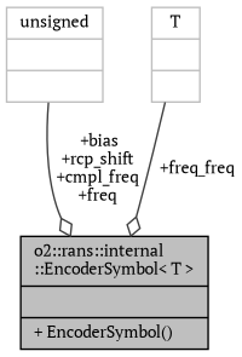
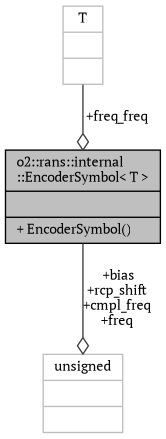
  digraph {
    fontname="PT Serif"
    node [color=grey75 fontname="PT Serif" fontsize=10 shape=record]
    edge [arrowhead=odiamond color=grey25 fontname="PT Serif" fontsize=10 labelfontname=Helvetica labelfontsize=10 style=solid]
    n1 [color=black fillcolor=grey75 fontcolor=black height=0.2 label="{o2::rans::internal\l::EncoderSymbol\< T \>\n||+ EncoderSymbol()\l}" style=filled width=0.4]
    n2 [height=0.2 label="{unsigned\n||}" width=0.4]
    n3 [height=0.2 label="{T\n||}" width=0.4]
-   n2 -> n1 [label=" +bias\n+rcp_shift\n+cmpl_freq\n+freq"]
+   n1 -> n2 [label=" +bias\n+rcp_shift\n+cmpl_freq\n+freq"]
    n3 -> n1 [label=" +freq_freq"]
  }
